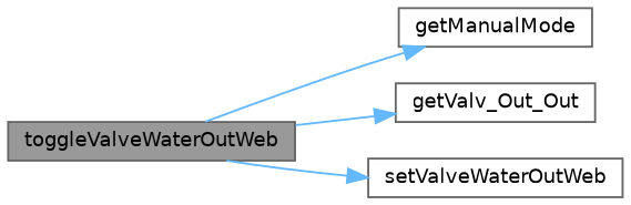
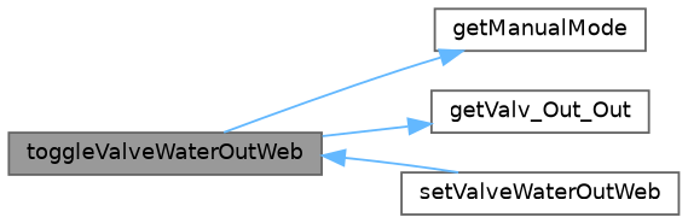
  digraph {
    rankdir=LR
    node [color=grey40 fillcolor=white fontname=Helvetica fontsize=10 shape=box style=filled]
    edge [color=steelblue1 fontname=Helvetica fontsize=10 labelfontname=Helvetica labelfontsize=10 style=solid]
    n1 [color=gray40 fillcolor=grey60 fontcolor=black height=0.2 label=toggleValveWaterOutWeb width=0.4]
    n2 [height=0.2 label=getManualMode width=0.4]
    n3 [height=0.2 label=getValv_Out_Out width=0.4]
    n4 [height=0.2 label=setValveWaterOutWeb width=0.4]
    n1 -> n2
    n1 -> n3
-   n1 -> n4
+   n4 -> n1
  }
